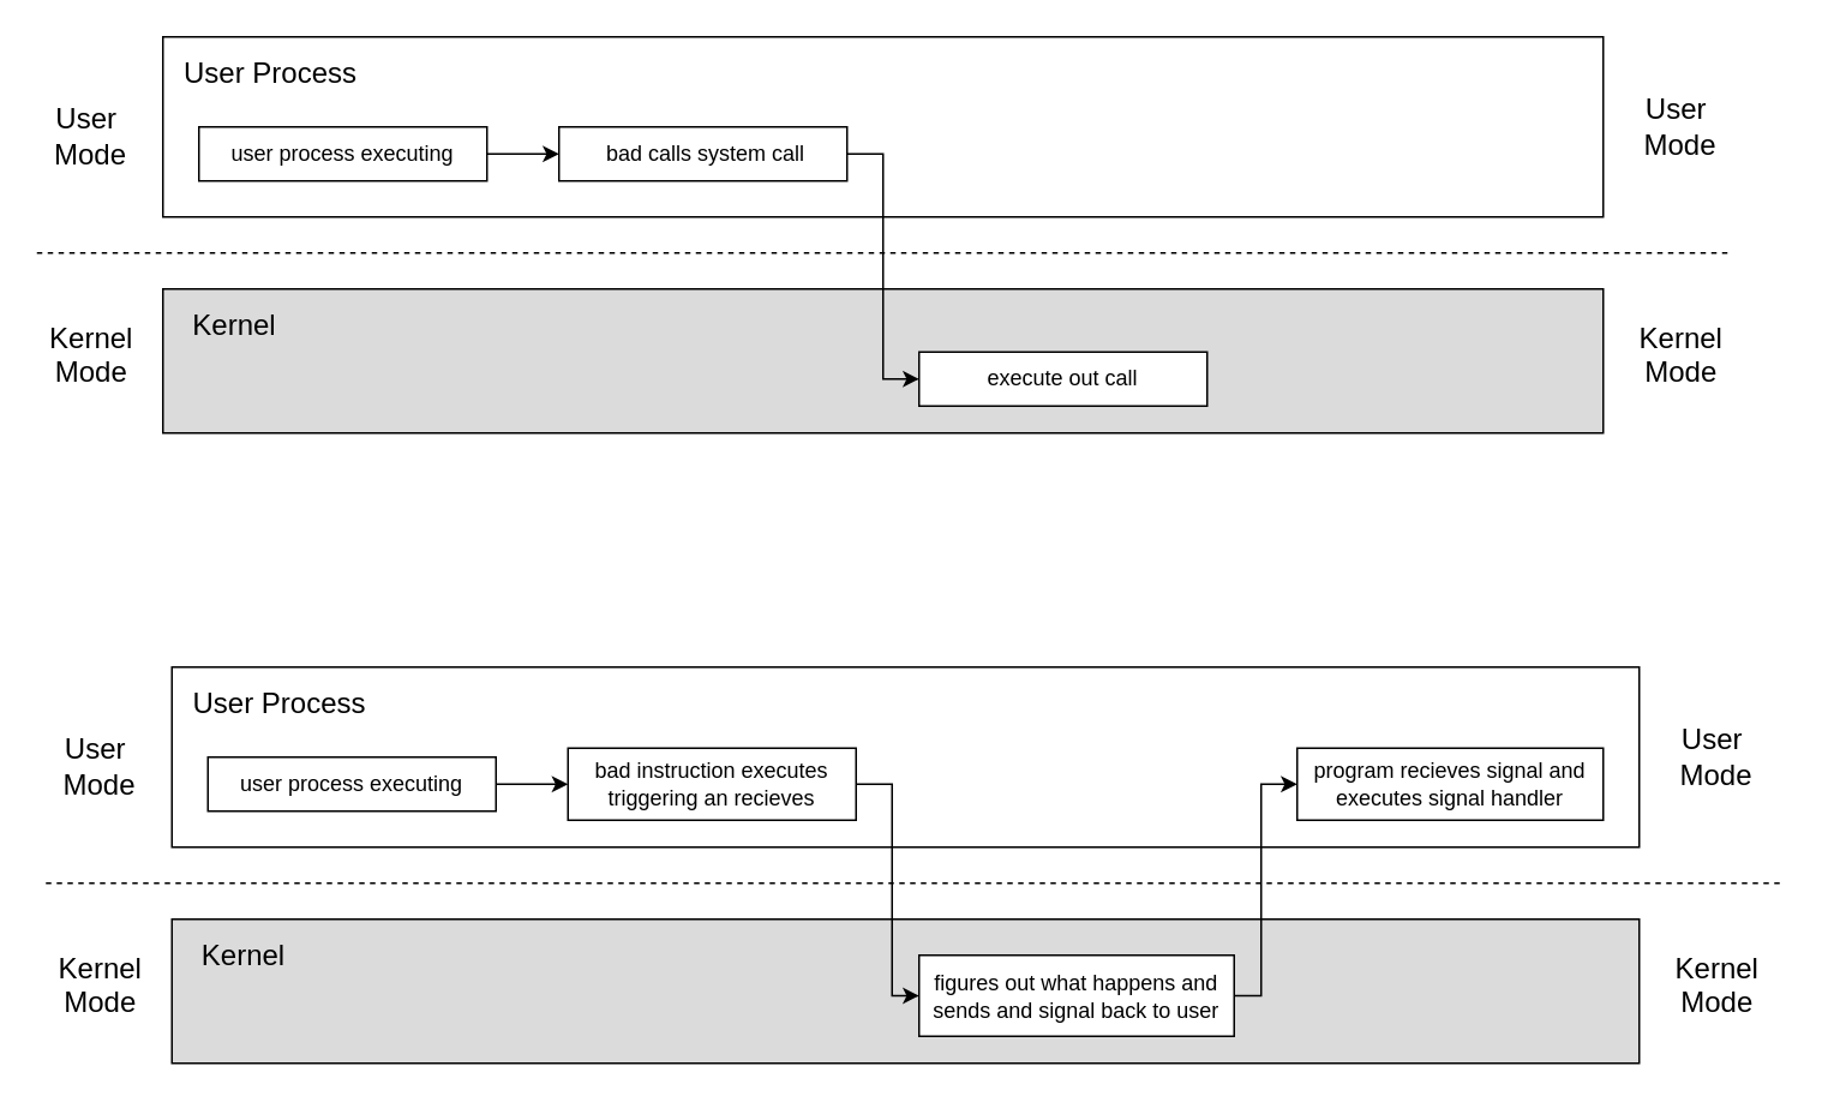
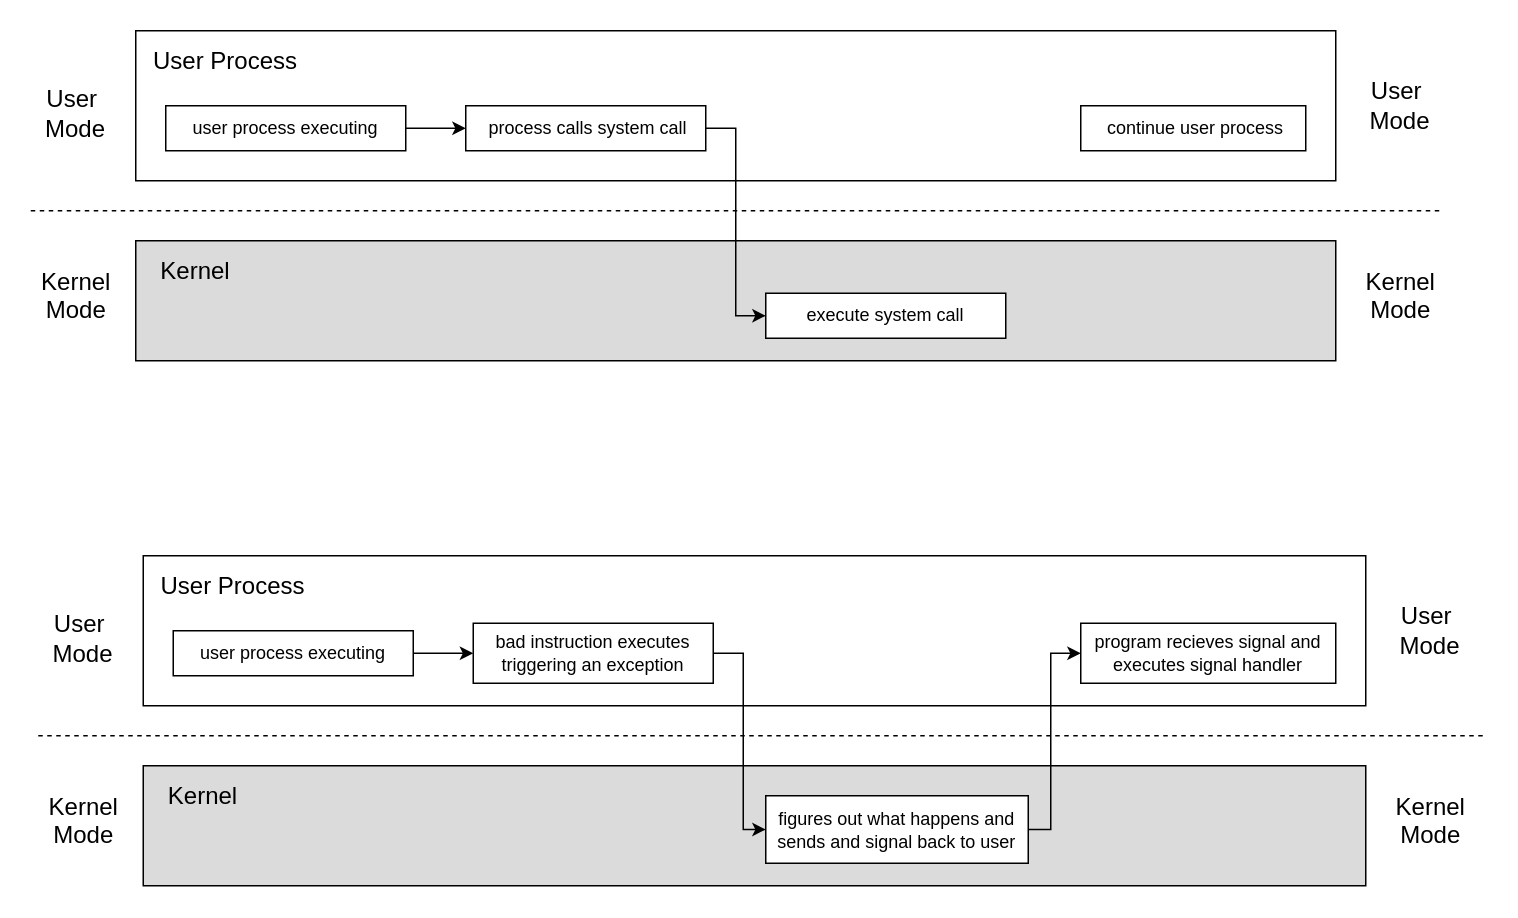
  <mxCell id="0" />
  <mxCell id="1" parent="0" />
  <mxCell id="2" value="" style="rounded=0;whiteSpace=wrap;html=1;fontSize=16;align=center;" vertex="1" parent="1"><mxGeometry x="90" y="20" width="800" height="100" as="geometry" /></mxCell>
  <mxCell id="3" value="" style="rounded=0;whiteSpace=wrap;html=1;fontSize=16;align=center;fillColor=#DBDBDB;" vertex="1" parent="1"><mxGeometry x="90" y="160" width="800" height="80" as="geometry" /></mxCell>
  <mxCell id="4" style="edgeStyle=orthogonalEdgeStyle;rounded=0;orthogonalLoop=1;jettySize=auto;html=1;exitX=1;exitY=0.5;exitDx=0;exitDy=0;entryX=0;entryY=0.5;entryDx=0;entryDy=0;" edge="1" parent="1" source="5" target="9"><mxGeometry relative="1" as="geometry" /></mxCell>
  <mxCell id="5" value="user process executing" style="rounded=0;whiteSpace=wrap;html=1;" vertex="1" parent="1"><mxGeometry x="110" y="70" width="160" height="30" as="geometry" /></mxCell>
  <mxCell id="6" value="" style="endArrow=none;dashed=1;html=1;" edge="1" parent="1"><mxGeometry width="50" height="50" relative="1" as="geometry"><mxPoint x="20" y="140" as="sourcePoint" /><mxPoint x="960" y="140" as="targetPoint" /></mxGeometry></mxCell>
- <mxCell id="7" value="execute out call" style="rounded=0;whiteSpace=wrap;html=1;" vertex="1" parent="1"><mxGeometry x="510" y="195" width="160" height="30" as="geometry" /></mxCell>
+ <mxCell id="7" value="execute system call" style="rounded=0;whiteSpace=wrap;html=1;" vertex="1" parent="1"><mxGeometry x="510" y="195" width="160" height="30" as="geometry" /></mxCell>
  <mxCell id="8" style="edgeStyle=orthogonalEdgeStyle;rounded=0;orthogonalLoop=1;jettySize=auto;html=1;exitX=1;exitY=0.5;exitDx=0;exitDy=0;entryX=0;entryY=0.5;entryDx=0;entryDy=0;fontSize=16;" edge="1" parent="1" source="9" target="7"><mxGeometry relative="1" as="geometry"><Array as="points"><mxPoint x="490" y="85" /><mxPoint x="490" y="210" /></Array></mxGeometry></mxCell>
- <mxCell id="9" value="&amp;nbsp;bad calls system call" style="rounded=0;whiteSpace=wrap;html=1;" vertex="1" parent="1"><mxGeometry x="310" y="70" width="160" height="30" as="geometry" /></mxCell>
+ <mxCell id="9" value="&amp;nbsp;process calls system call" style="rounded=0;whiteSpace=wrap;html=1;" vertex="1" parent="1"><mxGeometry x="310" y="70" width="160" height="30" as="geometry" /></mxCell>
+ <mxCell id="10" value="&amp;nbsp;continue user process" style="rounded=0;whiteSpace=wrap;html=1;" vertex="1" parent="1"><mxGeometry x="720" y="70" width="150" height="30" as="geometry" /></mxCell>
  <mxCell id="11" value="User&amp;nbsp;&lt;br style=&quot;font-size: 16px;&quot;&gt;Mode" style="text;html=1;strokeColor=none;fillColor=none;align=center;verticalAlign=middle;whiteSpace=wrap;rounded=0;fontSize=16;" vertex="1" parent="1"><mxGeometry x="913" y="60" width="40" height="20" as="geometry" /></mxCell>
  <mxCell id="12" value="Kernel&lt;br style=&quot;font-size: 16px;&quot;&gt;Mode" style="text;html=1;resizable=0;points=[];autosize=1;align=center;verticalAlign=top;spacingTop=-4;fontSize=16;" vertex="1" parent="1"><mxGeometry x="908" y="175" width="50" height="30" as="geometry" /></mxCell>
  <mxCell id="13" value="User Process" style="text;html=1;strokeColor=none;fillColor=none;align=center;verticalAlign=middle;whiteSpace=wrap;rounded=0;fontSize=16;" vertex="1" parent="1"><mxGeometry x="100" y="30" width="100" height="20" as="geometry" /></mxCell>
  <mxCell id="14" value="Kernel" style="text;html=1;strokeColor=none;fillColor=none;align=center;verticalAlign=middle;whiteSpace=wrap;rounded=0;fontSize=16;" vertex="1" parent="1"><mxGeometry x="100" y="170" width="60" height="20" as="geometry" /></mxCell>
  <mxCell id="15" value="User&amp;nbsp;&lt;br style=&quot;font-size: 16px;&quot;&gt;Mode" style="text;html=1;strokeColor=none;fillColor=none;align=center;verticalAlign=middle;whiteSpace=wrap;rounded=0;fontSize=16;" vertex="1" parent="1"><mxGeometry x="30" y="65" width="40" height="20" as="geometry" /></mxCell>
  <mxCell id="16" value="Kernel&lt;br style=&quot;font-size: 16px;&quot;&gt;Mode" style="text;html=1;resizable=0;points=[];autosize=1;align=center;verticalAlign=top;spacingTop=-4;fontSize=16;" vertex="1" parent="1"><mxGeometry x="25" y="175" width="50" height="30" as="geometry" /></mxCell>
  <mxCell id="17" value="" style="rounded=0;whiteSpace=wrap;html=1;fontSize=16;align=center;" vertex="1" parent="1"><mxGeometry x="95" y="370" width="815" height="100" as="geometry" /></mxCell>
  <mxCell id="18" value="" style="rounded=0;whiteSpace=wrap;html=1;fontSize=16;align=center;fillColor=#DBDBDB;" vertex="1" parent="1"><mxGeometry x="95" y="510" width="815" height="80" as="geometry" /></mxCell>
  <mxCell id="19" style="edgeStyle=orthogonalEdgeStyle;rounded=0;orthogonalLoop=1;jettySize=auto;html=1;exitX=1;exitY=0.5;exitDx=0;exitDy=0;entryX=0;entryY=0.5;entryDx=0;entryDy=0;" edge="1" source="20" target="25" parent="1"><mxGeometry relative="1" as="geometry" /></mxCell>
  <mxCell id="20" value="user process executing" style="rounded=0;whiteSpace=wrap;html=1;" vertex="1" parent="1"><mxGeometry x="115" y="420" width="160" height="30" as="geometry" /></mxCell>
  <mxCell id="21" value="" style="endArrow=none;dashed=1;html=1;" edge="1" parent="1"><mxGeometry width="50" height="50" relative="1" as="geometry"><mxPoint x="25" y="490" as="sourcePoint" /><mxPoint x="990" y="490" as="targetPoint" /></mxGeometry></mxCell>
  <mxCell id="22" style="edgeStyle=orthogonalEdgeStyle;rounded=0;orthogonalLoop=1;jettySize=auto;html=1;exitX=1;exitY=0.5;exitDx=0;exitDy=0;entryX=0;entryY=0.5;entryDx=0;entryDy=0;fontSize=16;" edge="1" source="23" target="26" parent="1"><mxGeometry relative="1" as="geometry"><Array as="points"><mxPoint x="700" y="553" /><mxPoint x="700" y="435" /></Array></mxGeometry></mxCell>
  <mxCell id="23" value="figures out what happens and sends and signal back to user" style="rounded=0;whiteSpace=wrap;html=1;" vertex="1" parent="1"><mxGeometry x="510" y="530" width="175" height="45" as="geometry" /></mxCell>
  <mxCell id="24" style="edgeStyle=orthogonalEdgeStyle;rounded=0;orthogonalLoop=1;jettySize=auto;html=1;exitX=1;exitY=0.5;exitDx=0;exitDy=0;entryX=0;entryY=0.5;entryDx=0;entryDy=0;fontSize=16;" edge="1" source="25" target="23" parent="1"><mxGeometry relative="1" as="geometry"><Array as="points"><mxPoint x="495" y="435" /><mxPoint x="495" y="553" /></Array></mxGeometry></mxCell>
- <mxCell id="25" value="bad instruction executes&lt;br&gt;triggering an recieves" style="rounded=0;whiteSpace=wrap;html=1;" vertex="1" parent="1"><mxGeometry x="315" y="415" width="160" height="40" as="geometry" /></mxCell>
+ <mxCell id="25" value="bad instruction executes&lt;br&gt;triggering an exception" style="rounded=0;whiteSpace=wrap;html=1;" vertex="1" parent="1"><mxGeometry x="315" y="415" width="160" height="40" as="geometry" /></mxCell>
  <mxCell id="26" value="program recieves signal and executes signal handler" style="rounded=0;whiteSpace=wrap;html=1;" vertex="1" parent="1"><mxGeometry x="720" y="415" width="170" height="40" as="geometry" /></mxCell>
  <mxCell id="27" value="User&amp;nbsp;&lt;br style=&quot;font-size: 16px;&quot;&gt;Mode" style="text;html=1;strokeColor=none;fillColor=none;align=center;verticalAlign=middle;whiteSpace=wrap;rounded=0;fontSize=16;" vertex="1" parent="1"><mxGeometry x="933" y="410" width="40" height="20" as="geometry" /></mxCell>
  <mxCell id="28" value="Kernel&lt;br style=&quot;font-size: 16px;&quot;&gt;Mode" style="text;html=1;resizable=0;points=[];autosize=1;align=center;verticalAlign=top;spacingTop=-4;fontSize=16;" vertex="1" parent="1"><mxGeometry x="928" y="525" width="50" height="30" as="geometry" /></mxCell>
  <mxCell id="29" value="User Process" style="text;html=1;strokeColor=none;fillColor=none;align=center;verticalAlign=middle;whiteSpace=wrap;rounded=0;fontSize=16;" vertex="1" parent="1"><mxGeometry x="105" y="380" width="100" height="20" as="geometry" /></mxCell>
  <mxCell id="30" value="Kernel" style="text;html=1;strokeColor=none;fillColor=none;align=center;verticalAlign=middle;whiteSpace=wrap;rounded=0;fontSize=16;" vertex="1" parent="1"><mxGeometry x="105" y="520" width="60" height="20" as="geometry" /></mxCell>
  <mxCell id="31" value="User&amp;nbsp;&lt;br style=&quot;font-size: 16px;&quot;&gt;Mode" style="text;html=1;strokeColor=none;fillColor=none;align=center;verticalAlign=middle;whiteSpace=wrap;rounded=0;fontSize=16;" vertex="1" parent="1"><mxGeometry x="35" y="415" width="40" height="20" as="geometry" /></mxCell>
  <mxCell id="32" value="Kernel&lt;br style=&quot;font-size: 16px;&quot;&gt;Mode" style="text;html=1;resizable=0;points=[];autosize=1;align=center;verticalAlign=top;spacingTop=-4;fontSize=16;" vertex="1" parent="1"><mxGeometry x="30" y="525" width="50" height="30" as="geometry" /></mxCell>
